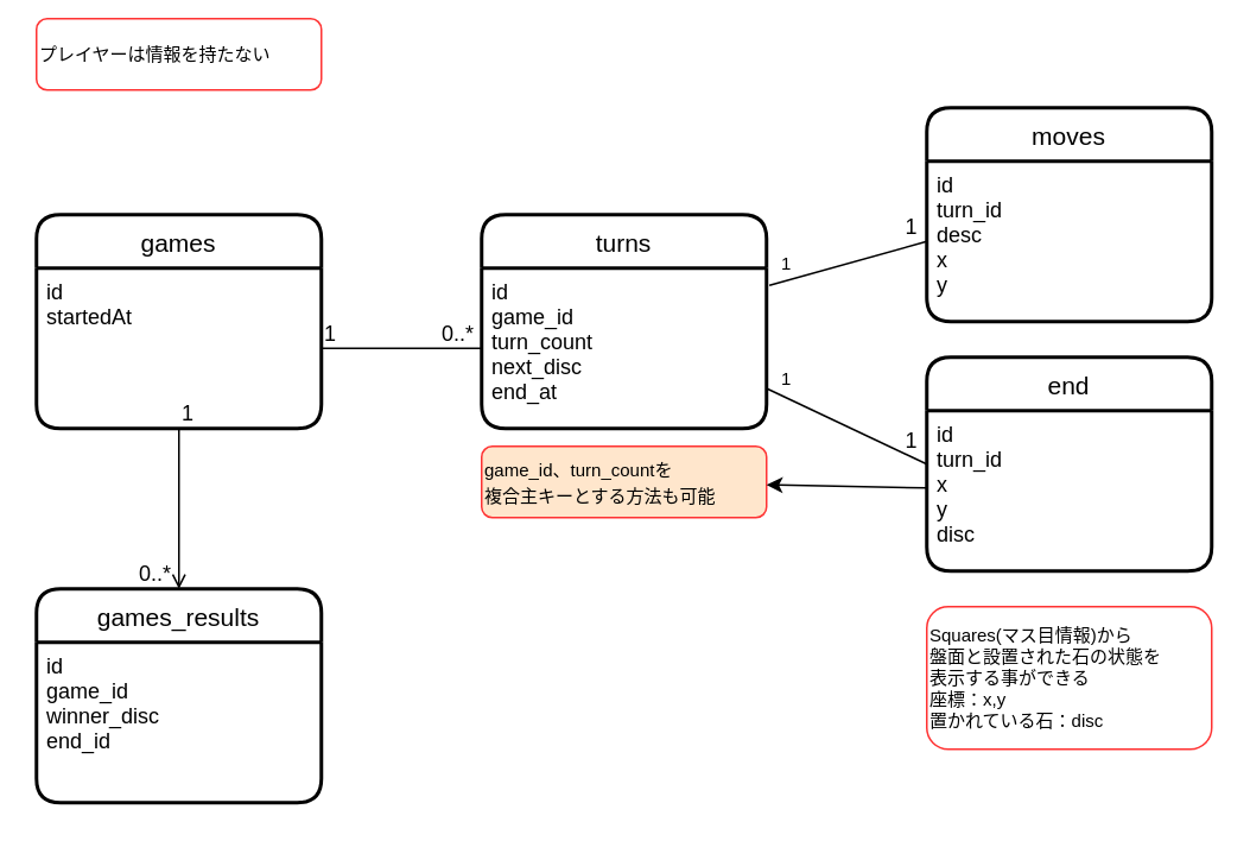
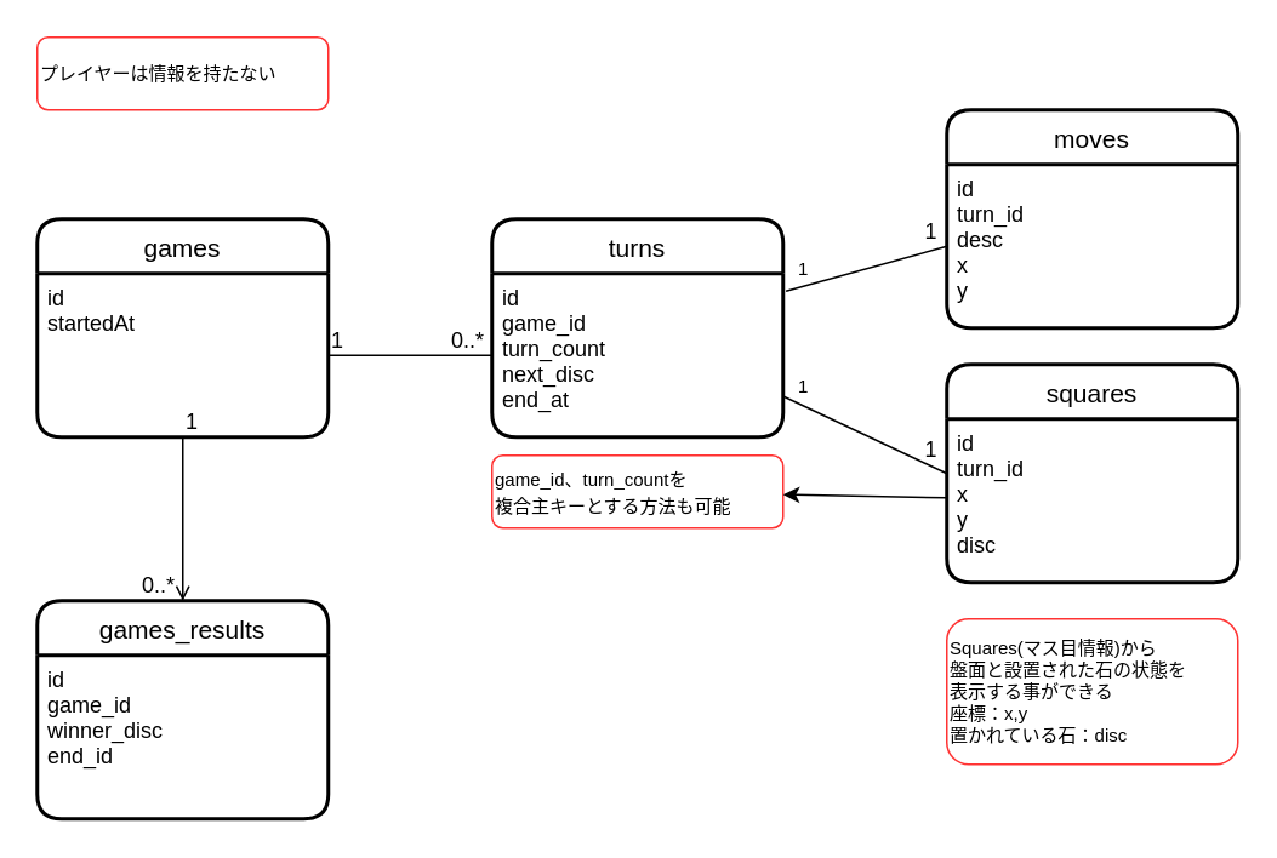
  <mxCell id="0" />
  <mxCell id="1" parent="0" />
  <mxCell id="2" value="games" style="swimlane;childLayout=stackLayout;horizontal=1;startSize=30;horizontalStack=0;rounded=1;fontSize=14;fontStyle=0;strokeWidth=2;resizeParent=0;resizeLast=1;shadow=0;dashed=0;align=center;" vertex="1" parent="1"><mxGeometry x="20" y="120" width="160" height="120" as="geometry" /></mxCell>
  <mxCell id="3" value="id&#10;startedAt" style="align=left;strokeColor=none;fillColor=none;spacingLeft=4;fontSize=12;verticalAlign=top;resizable=0;rotatable=0;part=1;" vertex="1" parent="2"><mxGeometry y="30" width="160" height="90" as="geometry" /></mxCell>
  <mxCell id="4" value="turns" style="swimlane;childLayout=stackLayout;horizontal=1;startSize=30;horizontalStack=0;rounded=1;fontSize=14;fontStyle=0;strokeWidth=2;resizeParent=0;resizeLast=1;shadow=0;dashed=0;align=center;" vertex="1" parent="1"><mxGeometry x="270" y="120" width="160" height="120" as="geometry" /></mxCell>
  <mxCell id="5" style="edgeStyle=none;html=1;" edge="1" parent="4" source="6" target="4"><mxGeometry relative="1" as="geometry" /></mxCell>
  <mxCell id="6" value="id&#10;game_id&#10;turn_count&#10;next_disc&#10;end_at" style="align=left;strokeColor=none;fillColor=none;spacingLeft=4;fontSize=12;verticalAlign=top;resizable=0;rotatable=0;part=1;" vertex="1" parent="4"><mxGeometry y="30" width="160" height="90" as="geometry" /></mxCell>
  <mxCell id="7" value="moves" style="swimlane;childLayout=stackLayout;horizontal=1;startSize=30;horizontalStack=0;rounded=1;fontSize=14;fontStyle=0;strokeWidth=2;resizeParent=0;resizeLast=1;shadow=0;dashed=0;align=center;" vertex="1" parent="1"><mxGeometry x="520" y="60" width="160" height="120" as="geometry" /></mxCell>
  <mxCell id="8" style="edgeStyle=none;html=1;endArrow=open;" edge="1" parent="7" source="9" target="7"><mxGeometry relative="1" as="geometry" /></mxCell>
  <mxCell id="9" value="id&#10;turn_id&#10;desc&#10;x&#10;y" style="align=left;strokeColor=none;fillColor=none;spacingLeft=4;fontSize=12;verticalAlign=top;resizable=0;rotatable=0;part=1;" vertex="1" parent="7"><mxGeometry y="30" width="160" height="90" as="geometry" /></mxCell>
  <mxCell id="10" value="" style="endArrow=none;html=1;rounded=0;exitX=1;exitY=0.5;exitDx=0;exitDy=0;entryX=0;entryY=0.5;entryDx=0;entryDy=0;" edge="1" parent="1" source="3" target="6"><mxGeometry relative="1" as="geometry"><mxPoint x="180" y="190" as="sourcePoint" /><mxPoint x="270" y="190" as="targetPoint" /></mxGeometry></mxCell>
  <mxCell id="11" value="1" style="resizable=0;html=1;align=left;verticalAlign=bottom;" connectable="0" vertex="1" parent="10"><mxGeometry x="-1" relative="1" as="geometry" /></mxCell>
  <mxCell id="12" value="0..*" style="resizable=0;html=1;align=right;verticalAlign=bottom;" connectable="0" vertex="1" parent="10"><mxGeometry x="1" relative="1" as="geometry"><mxPoint x="-4" as="offset" /></mxGeometry></mxCell>
  <mxCell id="13" value="" style="endArrow=none;html=1;rounded=0;exitX=1.01;exitY=0.107;exitDx=0;exitDy=0;entryX=0;entryY=0.5;entryDx=0;entryDy=0;exitPerimeter=0;" edge="1" parent="1" source="6" target="9"><mxGeometry relative="1" as="geometry"><mxPoint x="430" y="90" as="sourcePoint" /><mxPoint x="520" y="90" as="targetPoint" /></mxGeometry></mxCell>
  <mxCell id="14" value="1" style="resizable=0;html=1;align=right;verticalAlign=bottom;" connectable="0" vertex="1" parent="13"><mxGeometry x="1" relative="1" as="geometry"><mxPoint x="-5" as="offset" /></mxGeometry></mxCell>
  <mxCell id="15" value="1" style="edgeLabel;html=1;align=center;verticalAlign=middle;resizable=0;points=[];fontSize=10;" vertex="1" connectable="0" parent="13"><mxGeometry x="-0.784" y="2" relative="1" as="geometry"><mxPoint y="-9" as="offset" /></mxGeometry></mxCell>
- <mxCell id="16" value="&lt;span&gt;&lt;font style=&quot;font-size: 10px&quot;&gt;game_id、&lt;/font&gt;&lt;/span&gt;&lt;span&gt;&lt;font style=&quot;font-size: 10px&quot;&gt;turn_countを&lt;br&gt;複合主キーとする方法も可能&lt;/font&gt;&lt;br&gt;&lt;/span&gt;" style="rounded=1;whiteSpace=wrap;html=1;align=left;strokeColor=#FF3333;fillColor=#ffe6cc;" vertex="1" parent="1"><mxGeometry x="270" y="250" width="160" height="40" as="geometry" /></mxCell>
- <mxCell id="17" value="end" style="swimlane;childLayout=stackLayout;horizontal=1;startSize=30;horizontalStack=0;rounded=1;fontSize=14;fontStyle=0;strokeWidth=2;resizeParent=0;resizeLast=1;shadow=0;dashed=0;align=center;" vertex="1" parent="1"><mxGeometry x="520" y="200" width="160" height="120" as="geometry" /></mxCell>
+ <mxCell id="16" value="&lt;span&gt;&lt;font style=&quot;font-size: 10px&quot;&gt;game_id、&lt;/font&gt;&lt;/span&gt;&lt;span&gt;&lt;font style=&quot;font-size: 10px&quot;&gt;turn_countを&lt;br&gt;複合主キーとする方法も可能&lt;/font&gt;&lt;br&gt;&lt;/span&gt;" style="rounded=1;whiteSpace=wrap;html=1;align=left;strokeColor=#FF3333;" vertex="1" parent="1"><mxGeometry x="270" y="250" width="160" height="40" as="geometry" /></mxCell>
+ <mxCell id="17" value="squares" style="swimlane;childLayout=stackLayout;horizontal=1;startSize=30;horizontalStack=0;rounded=1;fontSize=14;fontStyle=0;strokeWidth=2;resizeParent=0;resizeLast=1;shadow=0;dashed=0;align=center;" vertex="1" parent="1"><mxGeometry x="520" y="200" width="160" height="120" as="geometry" /></mxCell>
  <mxCell id="18" style="edgeStyle=none;html=1;" edge="1" parent="17" source="19" target="16"><mxGeometry relative="1" as="geometry" /></mxCell>
  <mxCell id="19" value="id&#10;turn_id&#10;x&#10;y&#10;disc" style="align=left;strokeColor=none;fillColor=none;spacingLeft=4;fontSize=12;verticalAlign=top;resizable=0;rotatable=0;part=1;" vertex="1" parent="17"><mxGeometry y="30" width="160" height="90" as="geometry" /></mxCell>
  <mxCell id="20" value="" style="endArrow=none;html=1;rounded=0;exitX=1;exitY=0.75;exitDx=0;exitDy=0;entryX=0;entryY=0.333;entryDx=0;entryDy=0;entryPerimeter=0;" edge="1" parent="1" source="6" target="19"><mxGeometry relative="1" as="geometry"><mxPoint x="430" y="210" as="sourcePoint" /><mxPoint x="520" y="105" as="targetPoint" /></mxGeometry></mxCell>
  <mxCell id="21" value="1" style="resizable=0;html=1;align=right;verticalAlign=bottom;" connectable="0" vertex="1" parent="20"><mxGeometry x="1" relative="1" as="geometry"><mxPoint x="-5" y="-5" as="offset" /></mxGeometry></mxCell>
  <mxCell id="22" value="1" style="edgeLabel;html=1;align=center;verticalAlign=middle;resizable=0;points=[];fontSize=10;" vertex="1" connectable="0" parent="20"><mxGeometry x="-0.784" y="2" relative="1" as="geometry"><mxPoint y="-9" as="offset" /></mxGeometry></mxCell>
  <mxCell id="23" value="games_results" style="swimlane;childLayout=stackLayout;horizontal=1;startSize=30;horizontalStack=0;rounded=1;fontSize=14;fontStyle=0;strokeWidth=2;resizeParent=0;resizeLast=1;shadow=0;dashed=0;align=center;" vertex="1" parent="1"><mxGeometry x="20" y="330" width="160" height="120" as="geometry" /></mxCell>
  <mxCell id="24" value="id&#10;game_id&#10;winner_disc&#10;end_id" style="align=left;strokeColor=none;fillColor=none;spacingLeft=4;fontSize=12;verticalAlign=top;resizable=0;rotatable=0;part=1;" vertex="1" parent="23"><mxGeometry y="30" width="160" height="90" as="geometry" /></mxCell>
  <mxCell id="25" value="" style="endArrow=open;html=1;rounded=0;exitX=0.5;exitY=1;exitDx=0;exitDy=0;entryX=0.5;entryY=0;entryDx=0;entryDy=0;" edge="1" parent="1" source="3" target="23"><mxGeometry relative="1" as="geometry"><mxPoint x="190" y="205" as="sourcePoint" /><mxPoint x="280" y="205" as="targetPoint" /></mxGeometry></mxCell>
  <mxCell id="26" value="1" style="resizable=0;html=1;align=left;verticalAlign=bottom;" connectable="0" vertex="1" parent="25"><mxGeometry x="-1" relative="1" as="geometry" /></mxCell>
  <mxCell id="27" value="0..*" style="resizable=0;html=1;align=right;verticalAlign=bottom;" connectable="0" vertex="1" parent="25"><mxGeometry x="1" relative="1" as="geometry"><mxPoint x="-4" as="offset" /></mxGeometry></mxCell>
- <mxCell id="28" value="&lt;div&gt;&lt;span&gt;プレイヤーは情報を持たない&lt;/span&gt;&lt;/div&gt;" style="rounded=1;whiteSpace=wrap;html=1;fontSize=10;strokeColor=#FF3333;align=left;" vertex="1" parent="1"><mxGeometry x="20" y="10" width="160" height="40" as="geometry" /></mxCell>
+ <mxCell id="28" value="&lt;div&gt;&lt;span&gt;プレイヤーは情報を持たない&lt;/span&gt;&lt;/div&gt;" style="rounded=1;whiteSpace=wrap;html=1;fontSize=10;strokeColor=#FF3333;align=left;" vertex="1" parent="1"><mxGeometry x="20" y="20" width="160" height="40" as="geometry" /></mxCell>
  <mxCell id="29" value="Squares(マス目情報)から&lt;br&gt;盤面と設置された石の状態を&lt;br&gt;表示する事ができる&lt;br&gt;座標：x,y&lt;br&gt;置かれている石：disc" style="rounded=1;whiteSpace=wrap;html=1;fontSize=10;strokeColor=#FF3333;align=left;" vertex="1" parent="1"><mxGeometry x="520" y="340" width="160" height="80" as="geometry" /></mxCell>
